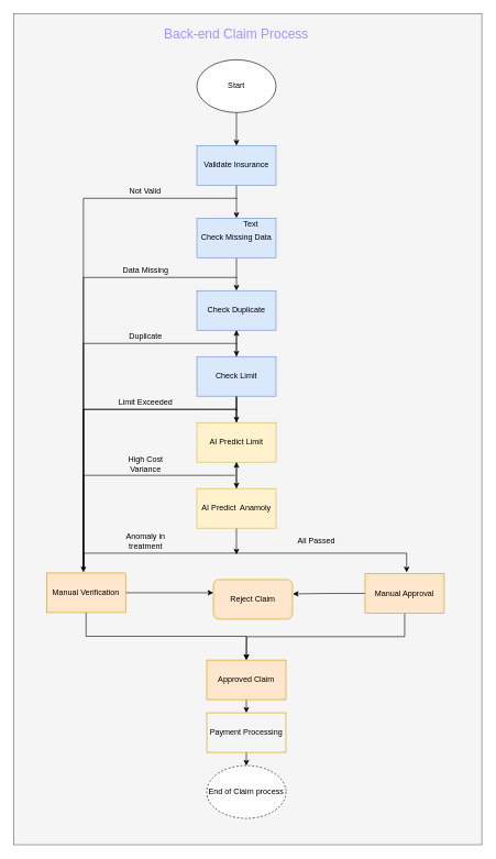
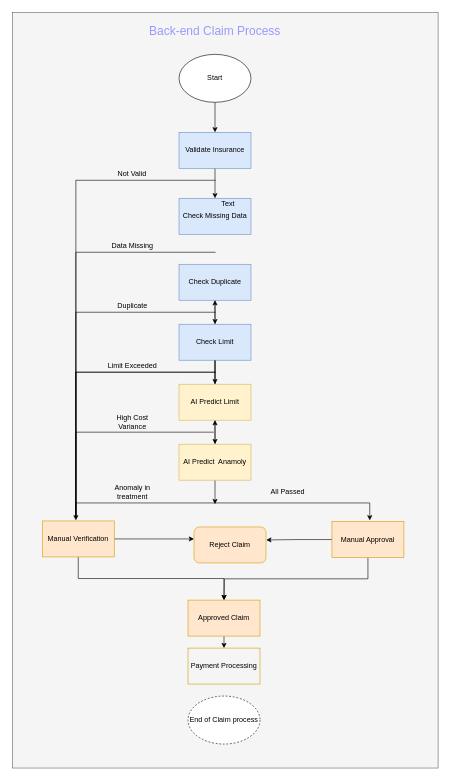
  <mxCell id="0" />
  <mxCell id="1" parent="0" />
  <mxCell id="2" value="" style="rounded=0;whiteSpace=wrap;html=1;fillColor=#f5f5f5;strokeColor=#666666;fontColor=#333333;" vertex="1" parent="1"><mxGeometry x="20" y="20" width="710" height="1260" as="geometry" /></mxCell>
  <mxCell id="3" style="edgeStyle=orthogonalEdgeStyle;rounded=0;orthogonalLoop=1;jettySize=auto;html=1;exitX=0.5;exitY=1;exitDx=0;exitDy=0;" edge="1" parent="1" source="4" target="6"><mxGeometry relative="1" as="geometry" /></mxCell>
  <mxCell id="4" value="Start" style="ellipse;whiteSpace=wrap;html=1;" vertex="1" parent="1"><mxGeometry x="298" y="90" width="120" height="80" as="geometry" /></mxCell>
  <mxCell id="5" style="edgeStyle=orthogonalEdgeStyle;rounded=0;orthogonalLoop=1;jettySize=auto;html=1;exitX=0.5;exitY=1;exitDx=0;exitDy=0;" edge="1" parent="1" source="6" target="8"><mxGeometry relative="1" as="geometry" /></mxCell>
  <mxCell id="6" value="Validate Insurance" style="rounded=0;whiteSpace=wrap;html=1;fillColor=#dae8fc;strokeColor=#6c8ebf;" vertex="1" parent="1"><mxGeometry x="298" y="220" width="120" height="60" as="geometry" /></mxCell>
- <mxCell id="7" style="edgeStyle=orthogonalEdgeStyle;rounded=0;orthogonalLoop=1;jettySize=auto;html=1;exitX=0.5;exitY=1;exitDx=0;exitDy=0;" edge="1" parent="1" source="8" target="11"><mxGeometry relative="1" as="geometry" /></mxCell>
  <mxCell id="8" value="Check Missing Data" style="rounded=0;whiteSpace=wrap;html=1;fillColor=#dae8fc;strokeColor=#6c8ebf;" vertex="1" parent="1"><mxGeometry x="298" y="330" width="120" height="60" as="geometry" /></mxCell>
  <mxCell id="9" style="edgeStyle=orthogonalEdgeStyle;rounded=0;orthogonalLoop=1;jettySize=auto;html=1;exitX=0.5;exitY=1;exitDx=0;exitDy=0;entryX=0.5;entryY=0;entryDx=0;entryDy=0;" edge="1" parent="1" source="11" target="14"><mxGeometry relative="1" as="geometry" /></mxCell>
  <mxCell id="10" value="" style="edgeStyle=orthogonalEdgeStyle;rounded=0;orthogonalLoop=1;jettySize=auto;html=1;startArrow=classic;startFill=1;endArrow=none;endFill=0;" edge="1" parent="1" source="11" target="14"><mxGeometry relative="1" as="geometry" /></mxCell>
  <mxCell id="11" value="Check Duplicate" style="rounded=0;whiteSpace=wrap;html=1;fillColor=#dae8fc;strokeColor=#6c8ebf;" vertex="1" parent="1"><mxGeometry x="298" y="440" width="120" height="60" as="geometry" /></mxCell>
  <mxCell id="12" style="edgeStyle=orthogonalEdgeStyle;rounded=0;orthogonalLoop=1;jettySize=auto;html=1;exitX=0.5;exitY=1;exitDx=0;exitDy=0;" edge="1" parent="1" source="14" target="17"><mxGeometry relative="1" as="geometry" /></mxCell>
  <mxCell id="13" value="" style="edgeStyle=orthogonalEdgeStyle;rounded=0;orthogonalLoop=1;jettySize=auto;html=1;startArrow=none;startFill=0;endArrow=none;endFill=0;" edge="1" parent="1" source="14" target="17"><mxGeometry relative="1" as="geometry" /></mxCell>
  <mxCell id="14" value="Check Limit" style="rounded=0;whiteSpace=wrap;html=1;fillColor=#dae8fc;strokeColor=#6c8ebf;" vertex="1" parent="1"><mxGeometry x="298" y="540" width="120" height="60" as="geometry" /></mxCell>
  <mxCell id="15" style="edgeStyle=orthogonalEdgeStyle;rounded=0;orthogonalLoop=1;jettySize=auto;html=1;exitX=0.5;exitY=1;exitDx=0;exitDy=0;entryX=0.5;entryY=0;entryDx=0;entryDy=0;" edge="1" parent="1" source="17" target="20"><mxGeometry relative="1" as="geometry" /></mxCell>
  <mxCell id="16" value="" style="edgeStyle=orthogonalEdgeStyle;rounded=0;orthogonalLoop=1;jettySize=auto;html=1;startArrow=none;startFill=0;endArrow=none;endFill=0;" edge="1" parent="1" source="17" target="14"><mxGeometry relative="1" as="geometry" /></mxCell>
  <mxCell id="17" value="AI Predict Limit" style="rounded=0;whiteSpace=wrap;html=1;fillColor=#fff2cc;strokeColor=#d6b656;" vertex="1" parent="1"><mxGeometry x="298" y="640" width="120" height="60" as="geometry" /></mxCell>
  <mxCell id="18" style="edgeStyle=orthogonalEdgeStyle;rounded=0;orthogonalLoop=1;jettySize=auto;html=1;exitX=0.5;exitY=1;exitDx=0;exitDy=0;startArrow=none;startFill=0;" edge="1" parent="1" source="20"><mxGeometry relative="1" as="geometry"><mxPoint x="358" y="840" as="targetPoint" /></mxGeometry></mxCell>
  <mxCell id="19" value="" style="edgeStyle=orthogonalEdgeStyle;rounded=0;orthogonalLoop=1;jettySize=auto;html=1;startArrow=none;startFill=0;" edge="1" parent="1" source="20" target="17"><mxGeometry relative="1" as="geometry" /></mxCell>
  <mxCell id="20" value="AI Predict&amp;nbsp; Anamoly" style="rounded=0;whiteSpace=wrap;html=1;fillColor=#fff2cc;strokeColor=#d6b656;" vertex="1" parent="1"><mxGeometry x="298" y="740" width="120" height="60" as="geometry" /></mxCell>
  <mxCell id="21" style="edgeStyle=orthogonalEdgeStyle;rounded=0;orthogonalLoop=1;jettySize=auto;html=1;exitX=0.5;exitY=0;exitDx=0;exitDy=0;startArrow=none;startFill=0;endArrow=none;endFill=0;" edge="1" parent="1"><mxGeometry relative="1" as="geometry"><mxPoint x="356" y="720" as="targetPoint" /><mxPoint x="126" y="861" as="sourcePoint" /><Array as="points"><mxPoint x="126" y="720" /><mxPoint x="346" y="720" /></Array></mxGeometry></mxCell>
  <mxCell id="22" style="edgeStyle=orthogonalEdgeStyle;rounded=0;orthogonalLoop=1;jettySize=auto;html=1;exitX=0.5;exitY=0;exitDx=0;exitDy=0;startArrow=none;startFill=0;endArrow=none;endFill=0;" edge="1" parent="1"><mxGeometry relative="1" as="geometry"><mxPoint x="359" y="620" as="targetPoint" /><mxPoint x="126" y="861" as="sourcePoint" /><Array as="points"><mxPoint x="126" y="620" /></Array></mxGeometry></mxCell>
  <mxCell id="23" style="edgeStyle=orthogonalEdgeStyle;rounded=0;orthogonalLoop=1;jettySize=auto;html=1;startArrow=classic;startFill=1;endArrow=classic;endFill=1;" edge="1" parent="1"><mxGeometry relative="1" as="geometry"><mxPoint x="126" y="867" as="sourcePoint" /><mxPoint x="616" y="867" as="targetPoint" /><Array as="points"><mxPoint x="126" y="858" /><mxPoint x="126" y="838" /><mxPoint x="616" y="838" /></Array></mxGeometry></mxCell>
  <mxCell id="24" style="edgeStyle=orthogonalEdgeStyle;rounded=0;orthogonalLoop=1;jettySize=auto;html=1;exitX=1;exitY=0.5;exitDx=0;exitDy=0;entryX=0;entryY=0.333;entryDx=0;entryDy=0;entryPerimeter=0;startArrow=none;startFill=0;endArrow=classic;endFill=1;" edge="1" parent="1" source="26" target="41"><mxGeometry relative="1" as="geometry" /></mxCell>
  <mxCell id="25" style="edgeStyle=orthogonalEdgeStyle;rounded=0;orthogonalLoop=1;jettySize=auto;html=1;exitX=0.5;exitY=1;exitDx=0;exitDy=0;startArrow=none;startFill=0;endArrow=classic;endFill=1;" edge="1" parent="1" source="26" target="43"><mxGeometry relative="1" as="geometry" /></mxCell>
  <mxCell id="26" value="Manual Verification" style="rounded=0;whiteSpace=wrap;html=1;fillColor=#ffe6cc;strokeColor=#d79b00;" vertex="1" parent="1"><mxGeometry x="70" y="868" width="120" height="60" as="geometry" /></mxCell>
  <mxCell id="27" style="edgeStyle=orthogonalEdgeStyle;rounded=0;orthogonalLoop=1;jettySize=auto;html=1;exitX=0;exitY=0.5;exitDx=0;exitDy=0;entryX=1.004;entryY=0.362;entryDx=0;entryDy=0;entryPerimeter=0;startArrow=none;startFill=0;endArrow=classic;endFill=1;" edge="1" parent="1" source="29" target="41"><mxGeometry relative="1" as="geometry" /></mxCell>
  <mxCell id="28" style="edgeStyle=orthogonalEdgeStyle;rounded=0;orthogonalLoop=1;jettySize=auto;html=1;exitX=0.5;exitY=1;exitDx=0;exitDy=0;startArrow=none;startFill=0;endArrow=classic;endFill=1;" edge="1" parent="1" source="29"><mxGeometry relative="1" as="geometry"><mxPoint x="373" y="1000" as="targetPoint" /></mxGeometry></mxCell>
  <mxCell id="29" value="Manual Approval" style="rounded=0;whiteSpace=wrap;html=1;fillColor=#ffe6cc;strokeColor=#d79b00;" vertex="1" parent="1"><mxGeometry x="553" y="869" width="120" height="60" as="geometry" /></mxCell>
  <mxCell id="30" style="edgeStyle=orthogonalEdgeStyle;rounded=0;orthogonalLoop=1;jettySize=auto;html=1;exitX=0.5;exitY=0;exitDx=0;exitDy=0;startArrow=none;startFill=0;endArrow=none;endFill=0;" edge="1" parent="1"><mxGeometry relative="1" as="geometry"><mxPoint x="359" y="620" as="targetPoint" /><mxPoint x="126" y="861" as="sourcePoint" /><Array as="points"><mxPoint x="126" y="620" /></Array></mxGeometry></mxCell>
  <mxCell id="31" style="edgeStyle=orthogonalEdgeStyle;rounded=0;orthogonalLoop=1;jettySize=auto;html=1;exitX=0.5;exitY=0;exitDx=0;exitDy=0;startArrow=none;startFill=0;endArrow=none;endFill=0;" edge="1" parent="1"><mxGeometry relative="1" as="geometry"><mxPoint x="359" y="520" as="targetPoint" /><mxPoint x="126" y="861" as="sourcePoint" /><Array as="points"><mxPoint x="126" y="520" /></Array></mxGeometry></mxCell>
  <mxCell id="32" style="edgeStyle=orthogonalEdgeStyle;rounded=0;orthogonalLoop=1;jettySize=auto;html=1;exitX=0.5;exitY=0;exitDx=0;exitDy=0;startArrow=none;startFill=0;endArrow=none;endFill=0;" edge="1" parent="1"><mxGeometry relative="1" as="geometry"><mxPoint x="359" y="420" as="targetPoint" /><mxPoint x="126" y="861" as="sourcePoint" /><Array as="points"><mxPoint x="126" y="420" /></Array></mxGeometry></mxCell>
  <mxCell id="33" style="edgeStyle=orthogonalEdgeStyle;rounded=0;orthogonalLoop=1;jettySize=auto;html=1;exitX=0.5;exitY=0;exitDx=0;exitDy=0;startArrow=none;startFill=0;endArrow=none;endFill=0;" edge="1" parent="1"><mxGeometry relative="1" as="geometry"><mxPoint x="359" y="300" as="targetPoint" /><mxPoint x="126" y="861" as="sourcePoint" /><Array as="points"><mxPoint x="126" y="300" /></Array></mxGeometry></mxCell>
  <mxCell id="34" value="Not Valid" style="text;html=1;strokeColor=none;fillColor=none;align=center;verticalAlign=middle;whiteSpace=wrap;rounded=0;" vertex="1" parent="1"><mxGeometry x="190" y="280" width="60" height="20" as="geometry" /></mxCell>
  <mxCell id="35" value="Data Missing" style="text;html=1;strokeColor=none;fillColor=none;align=center;verticalAlign=middle;whiteSpace=wrap;rounded=0;" vertex="1" parent="1"><mxGeometry x="173.5" y="400" width="93" height="20" as="geometry" /></mxCell>
  <mxCell id="36" value="Duplicate" style="text;html=1;strokeColor=none;fillColor=none;align=center;verticalAlign=middle;whiteSpace=wrap;rounded=0;" vertex="1" parent="1"><mxGeometry x="173.5" y="500" width="93" height="20" as="geometry" /></mxCell>
  <mxCell id="37" value="Limit Exceeded" style="text;html=1;strokeColor=none;fillColor=none;align=center;verticalAlign=middle;whiteSpace=wrap;rounded=0;" vertex="1" parent="1"><mxGeometry x="173.5" y="600" width="93" height="20" as="geometry" /></mxCell>
  <mxCell id="38" value="High Cost Variance" style="text;html=1;strokeColor=none;fillColor=none;align=center;verticalAlign=middle;whiteSpace=wrap;rounded=0;" vertex="1" parent="1"><mxGeometry x="173.5" y="694" width="93" height="20" as="geometry" /></mxCell>
  <mxCell id="39" value="Anomaly in treatment" style="text;html=1;strokeColor=none;fillColor=none;align=center;verticalAlign=middle;whiteSpace=wrap;rounded=0;" vertex="1" parent="1"><mxGeometry x="173.5" y="810" width="93" height="20" as="geometry" /></mxCell>
  <mxCell id="40" value="All Passed" style="text;html=1;strokeColor=none;fillColor=none;align=center;verticalAlign=middle;whiteSpace=wrap;rounded=0;" vertex="1" parent="1"><mxGeometry x="433" y="810" width="93" height="20" as="geometry" /></mxCell>
  <mxCell id="41" value="Reject Claim" style="whiteSpace=wrap;html=1;fillColor=#ffe6cc;strokeColor=#d79b00;rounded=1;" vertex="1" parent="1"><mxGeometry x="323" y="878" width="120" height="60" as="geometry" /></mxCell>
  <mxCell id="42" style="edgeStyle=orthogonalEdgeStyle;rounded=0;orthogonalLoop=1;jettySize=auto;html=1;exitX=0.5;exitY=1;exitDx=0;exitDy=0;entryX=0.5;entryY=0;entryDx=0;entryDy=0;startArrow=none;startFill=0;endArrow=classic;endFill=1;" edge="1" parent="1" source="43" target="45"><mxGeometry relative="1" as="geometry" /></mxCell>
  <mxCell id="43" value="Approved Claim" style="rounded=0;whiteSpace=wrap;html=1;fillColor=#ffe6cc;strokeColor=#d79b00;" vertex="1" parent="1"><mxGeometry x="313" y="1000" width="120" height="60" as="geometry" /></mxCell>
- <mxCell id="44" style="edgeStyle=orthogonalEdgeStyle;rounded=0;orthogonalLoop=1;jettySize=auto;html=1;exitX=0.5;exitY=1;exitDx=0;exitDy=0;entryX=0.5;entryY=0;entryDx=0;entryDy=0;startArrow=none;startFill=0;endArrow=classic;endFill=1;" edge="1" parent="1" source="45" target="46"><mxGeometry relative="1" as="geometry" /></mxCell>
  <mxCell id="45" value="Payment Processing" style="rounded=0;whiteSpace=wrap;html=1;fillColor=#f5f5f5;strokeColor=#d79b00;" vertex="1" parent="1"><mxGeometry x="313" y="1080" width="120" height="60" as="geometry" /></mxCell>
  <mxCell id="46" value="End of Claim process" style="ellipse;whiteSpace=wrap;html=1;dashed=1;" vertex="1" parent="1"><mxGeometry x="313" y="1160" width="120" height="80" as="geometry" /></mxCell>
  <mxCell id="47" value="Text" style="text;html=1;strokeColor=none;fillColor=none;align=center;verticalAlign=middle;whiteSpace=wrap;rounded=0;" vertex="1" parent="1"><mxGeometry x="360" y="330" width="40" height="20" as="geometry" /></mxCell>
  <mxCell id="48" value="&lt;font style=&quot;font-size: 20px&quot; color=&quot;#9999FF&quot;&gt;Back-end Claim Process&lt;/font&gt;" style="text;html=1;strokeColor=none;fillColor=none;align=center;verticalAlign=middle;whiteSpace=wrap;rounded=0;" vertex="1" parent="1"><mxGeometry x="238" y="40" width="240" height="20" as="geometry" /></mxCell>
